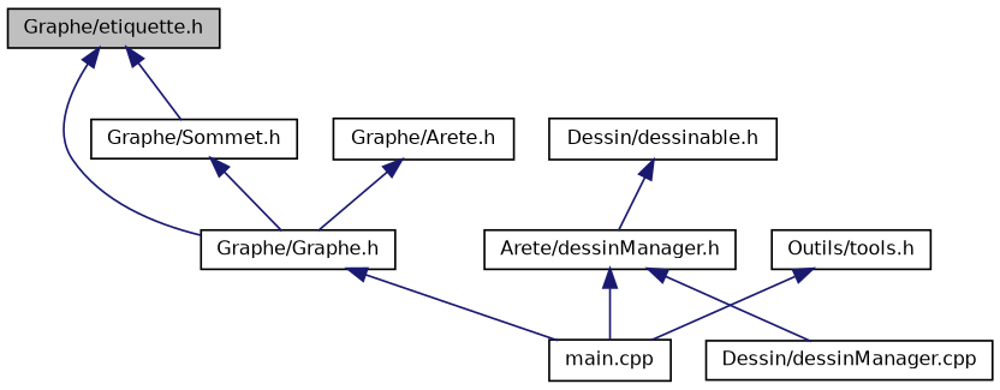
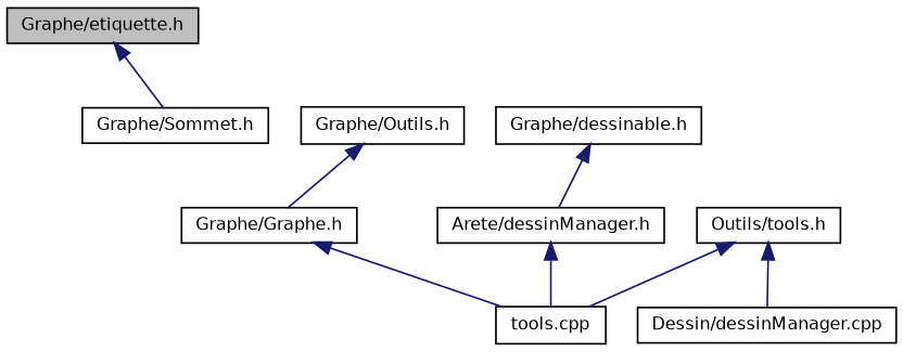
  digraph {
    node [color=black fillcolor=white fontname=Helvetica fontsize=10 shape=record style=filled]
    edge [color=midnightblue dir=back fontname=Helvetica fontsize=10 labelfontname=Helvetica labelfontsize=10 style=solid]
    n1 [fillcolor=grey75 fontcolor=black height=0.2 label="Graphe/etiquette.h" width=0.4]
    n2 [height=0.2 label="Graphe/Sommet.h" width=0.4]
    n3 [height=0.2 label="Graphe/Graphe.h" width=0.4]
-   n4 [height=0.2 label="main.cpp" width=0.4]
+   n4 [height=0.2 label="tools.cpp" width=0.4]
    n5 [height=0.2 label="Outils/tools.h" width=0.4]
-   n6 [height=0.2 label="Graphe/Arete.h" width=0.4]
-   n7 [height=0.2 label="Dessin/dessinable.h" width=0.4]
+   n6 [height=0.2 label="Graphe/Outils.h" width=0.4]
+   n7 [height=0.2 label="Graphe/dessinable.h" width=0.4]
    n8 [height=0.2 label="Arete/dessinManager.h" width=0.4]
    n9 [height=0.2 label="Dessin/dessinManager.cpp" width=0.4]
    n1 -> n2
-   n1 -> n3
-   n2 -> n3
    n3 -> n4
    n5 -> n4
    n6 -> n3
    n7 -> n8
    n8 -> n4
-   n8 -> n9
+   n5 -> n9
  }
